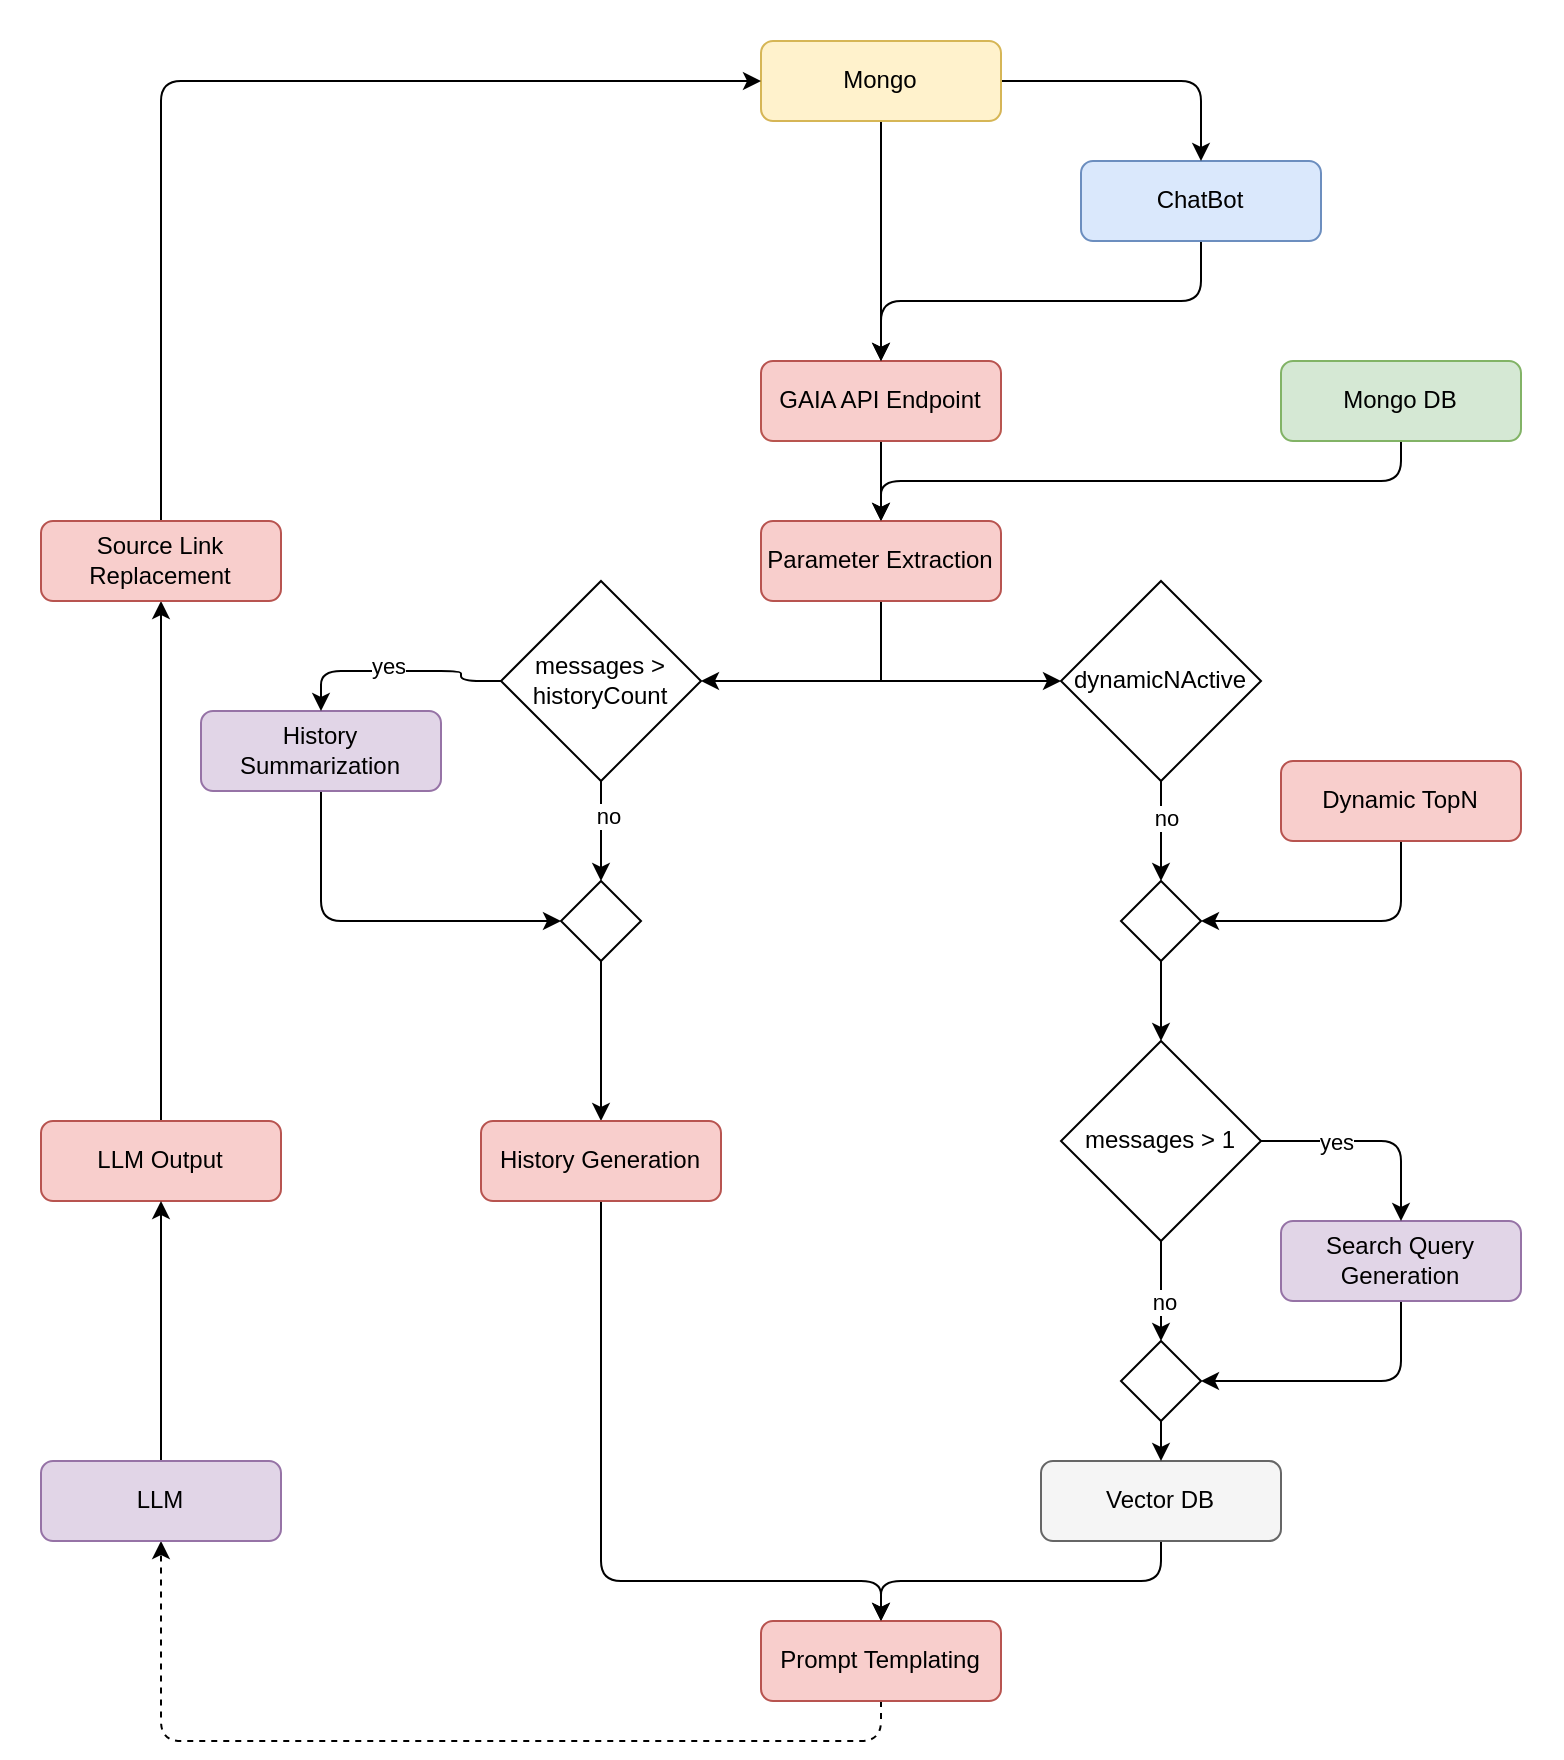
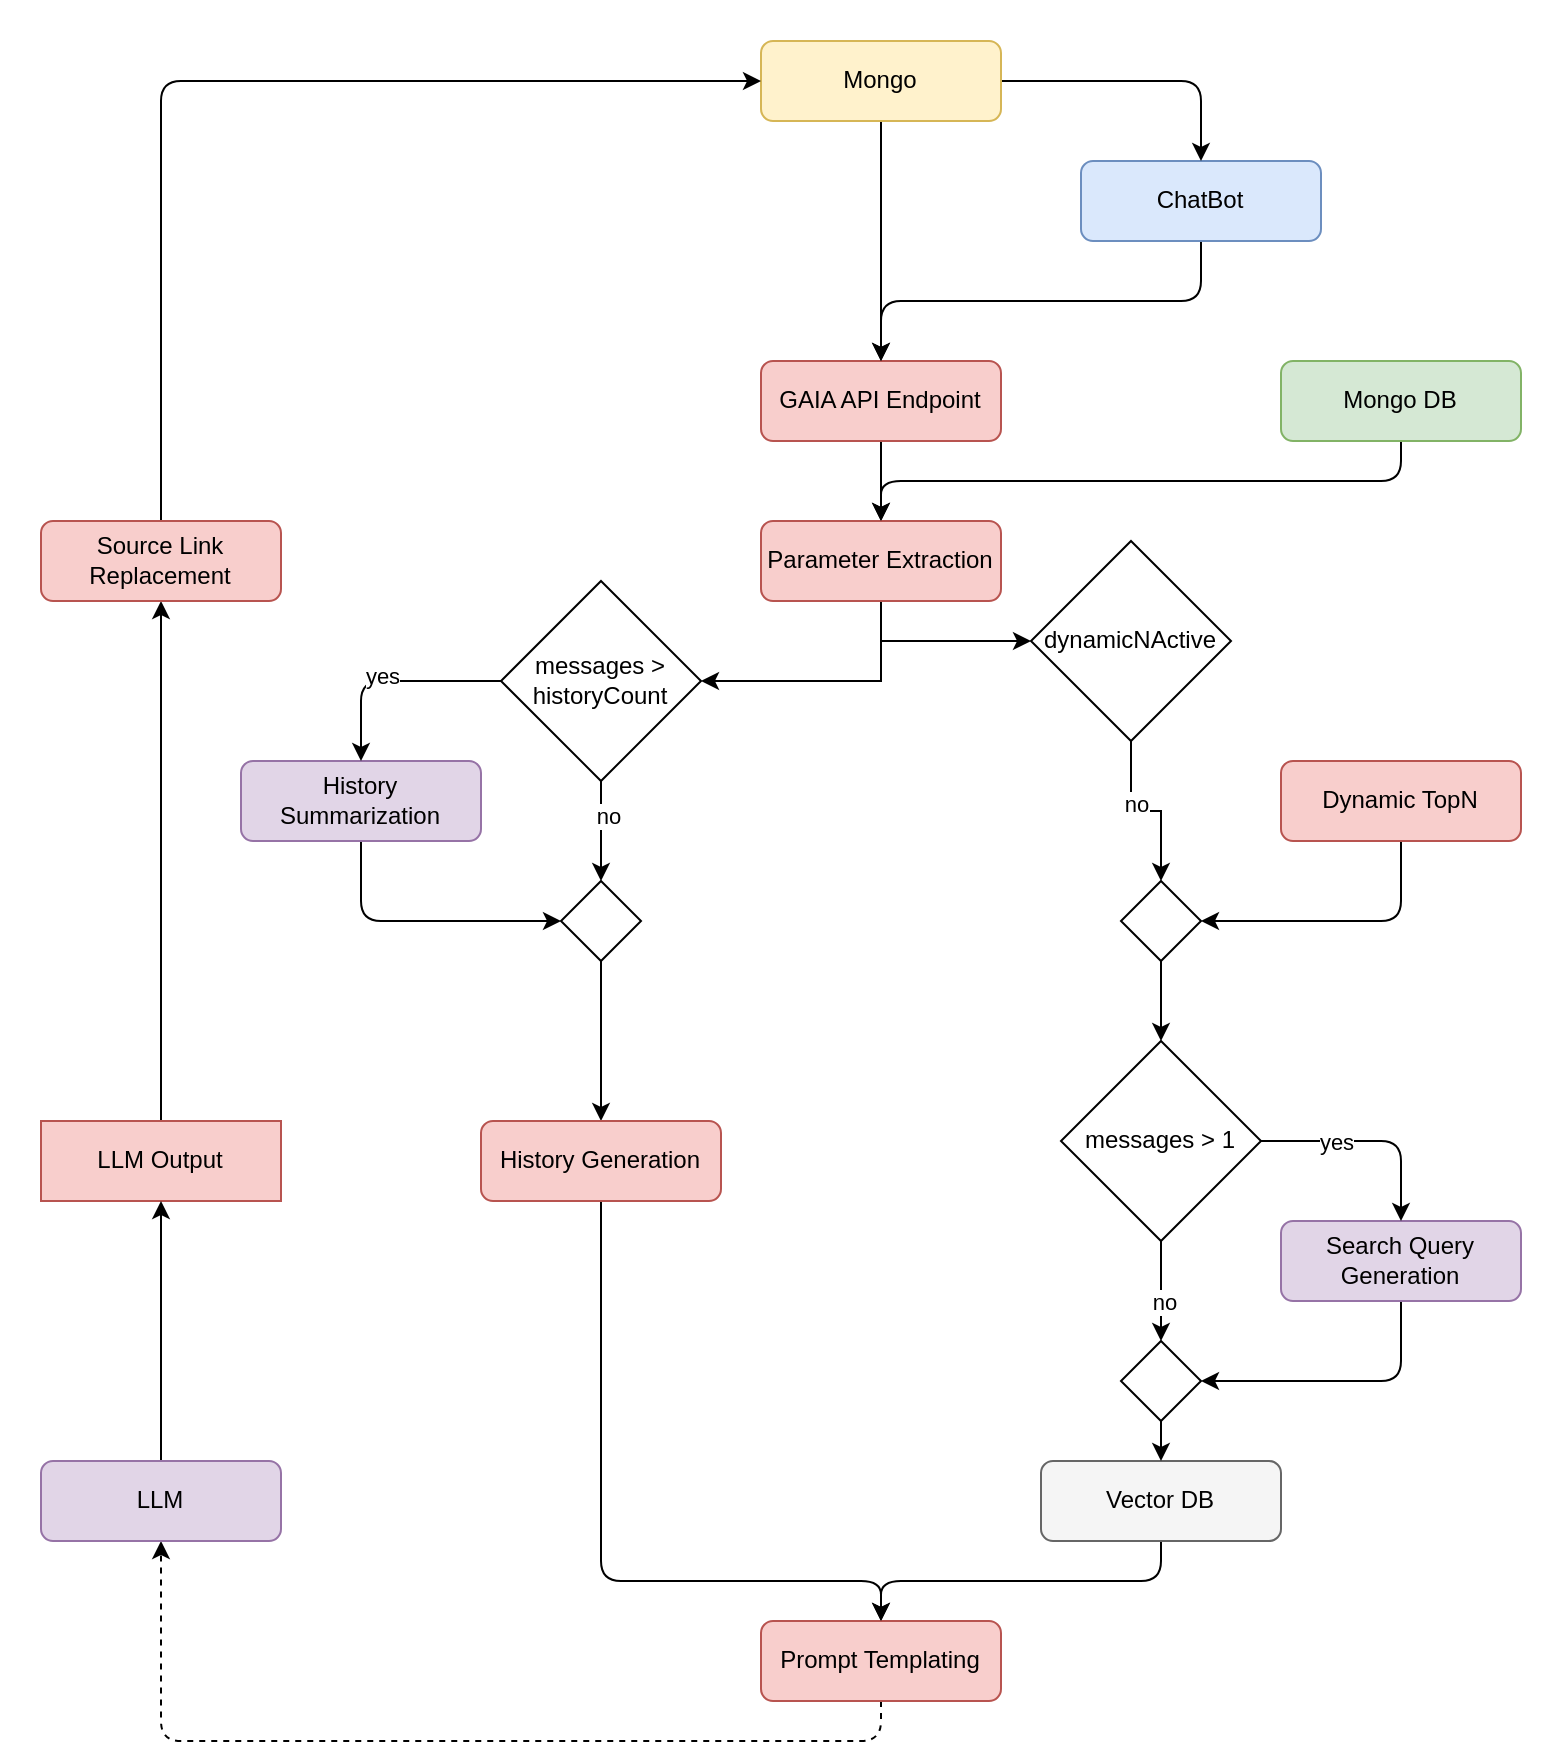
  <mxCell id="0" />
  <mxCell id="1" parent="0" />
  <mxCell id="2" style="edgeStyle=orthogonalEdgeStyle;rounded=0;orthogonalLoop=1;jettySize=auto;html=1;exitX=0.5;exitY=1;exitDx=0;exitDy=0;entryX=0.5;entryY=0;entryDx=0;entryDy=0;fontColor=#000000;" parent="1" source="3" target="15" edge="1"><mxGeometry relative="1" as="geometry" /></mxCell>
  <mxCell id="3" value="GAIA API Endpoint" style="rounded=1;whiteSpace=wrap;html=1;fillColor=#f8cecc;strokeColor=#b85450;fontColor=#000000;" parent="1" vertex="1"><mxGeometry x="380" y="180" width="120" height="40" as="geometry" /></mxCell>
  <mxCell id="4" style="edgeStyle=orthogonalEdgeStyle;rounded=1;orthogonalLoop=1;jettySize=auto;html=1;exitX=0.5;exitY=1;exitDx=0;exitDy=0;curved=0;fontColor=#000000;" parent="1" source="5" target="3" edge="1"><mxGeometry relative="1" as="geometry" /></mxCell>
  <mxCell id="5" value="ChatBot" style="rounded=1;whiteSpace=wrap;html=1;fillColor=#dae8fc;strokeColor=#6c8ebf;fontColor=#000000;" parent="1" vertex="1"><mxGeometry x="540" y="80" width="120" height="40" as="geometry" /></mxCell>
  <mxCell id="6" style="edgeStyle=orthogonalEdgeStyle;rounded=1;orthogonalLoop=1;jettySize=auto;html=1;exitX=1;exitY=0.5;exitDx=0;exitDy=0;entryX=0.5;entryY=0;entryDx=0;entryDy=0;curved=0;fontColor=#000000;" parent="1" source="8" target="5" edge="1"><mxGeometry relative="1" as="geometry" /></mxCell>
  <mxCell id="7" style="edgeStyle=orthogonalEdgeStyle;rounded=0;orthogonalLoop=1;jettySize=auto;html=1;exitX=0.5;exitY=1;exitDx=0;exitDy=0;entryX=0.5;entryY=0;entryDx=0;entryDy=0;fontColor=#000000;" parent="1" source="8" target="3" edge="1"><mxGeometry relative="1" as="geometry" /></mxCell>
  <mxCell id="8" value="Mongo" style="rounded=1;whiteSpace=wrap;html=1;fillColor=#fff2cc;strokeColor=#d6b656;fontColor=#000000;" parent="1" vertex="1"><mxGeometry x="380" y="20" width="120" height="40" as="geometry" /></mxCell>
  <mxCell id="9" style="edgeStyle=orthogonalEdgeStyle;rounded=1;orthogonalLoop=1;jettySize=auto;html=1;exitX=0.5;exitY=1;exitDx=0;exitDy=0;curved=0;fontColor=#000000;" parent="1" source="10" target="12" edge="1"><mxGeometry relative="1" as="geometry" /></mxCell>
  <mxCell id="10" value="Vector DB" style="rounded=1;whiteSpace=wrap;html=1;fillColor=#f5f5f5;fontColor=#000000;strokeColor=#666666;" parent="1" vertex="1"><mxGeometry x="520" y="730" width="120" height="40" as="geometry" /></mxCell>
  <mxCell id="11" style="edgeStyle=orthogonalEdgeStyle;rounded=1;orthogonalLoop=1;jettySize=auto;html=1;exitX=0.5;exitY=1;exitDx=0;exitDy=0;entryX=0.5;entryY=1;entryDx=0;entryDy=0;curved=0;fontColor=#000000;dashed=1;" parent="1" source="12" target="19" edge="1"><mxGeometry relative="1" as="geometry" /></mxCell>
  <mxCell id="12" value="Prompt Templating" style="rounded=1;whiteSpace=wrap;html=1;fillColor=#f8cecc;strokeColor=#b85450;fontColor=#000000;" parent="1" vertex="1"><mxGeometry x="380" y="810" width="120" height="40" as="geometry" /></mxCell>
  <mxCell id="13" value="" style="edgeStyle=orthogonalEdgeStyle;rounded=0;orthogonalLoop=1;jettySize=auto;html=1;exitX=0.5;exitY=1;exitDx=0;exitDy=0;fontColor=#000000;" parent="1" source="15" target="30" edge="1"><mxGeometry relative="1" as="geometry"><mxPoint x="440" y="310" as="sourcePoint" /></mxGeometry></mxCell>
  <mxCell id="14" style="edgeStyle=orthogonalEdgeStyle;rounded=0;orthogonalLoop=1;jettySize=auto;html=1;exitX=0.5;exitY=1;exitDx=0;exitDy=0;entryX=1;entryY=0.5;entryDx=0;entryDy=0;fontColor=#000000;" parent="1" source="15" target="45" edge="1"><mxGeometry relative="1" as="geometry"><mxPoint x="440" y="310" as="sourcePoint" /></mxGeometry></mxCell>
  <mxCell id="15" value="Parameter Extraction" style="rounded=1;whiteSpace=wrap;html=1;fillColor=#f8cecc;strokeColor=#b85450;fontColor=#000000;" parent="1" vertex="1"><mxGeometry x="380" y="260" width="120" height="40" as="geometry" /></mxCell>
  <mxCell id="16" style="edgeStyle=orthogonalEdgeStyle;rounded=0;orthogonalLoop=1;jettySize=auto;html=1;exitX=0.5;exitY=0;exitDx=0;exitDy=0;entryX=0.5;entryY=1;entryDx=0;entryDy=0;fontColor=#000000;" parent="1" source="17" target="23" edge="1"><mxGeometry relative="1" as="geometry" /></mxCell>
- <mxCell id="17" value="LLM Output" style="rounded=1;whiteSpace=wrap;html=1;fillColor=#f8cecc;strokeColor=#b85450;fontColor=#000000;" parent="1" vertex="1"><mxGeometry x="20" y="560" width="120" height="40" as="geometry" /></mxCell>
+ <mxCell id="17" value="LLM Output" style="whiteSpace=wrap;html=1;fillColor=#f8cecc;strokeColor=#b85450;fontColor=#000000;rounded=0;" parent="1" vertex="1"><mxGeometry x="20" y="560" width="120" height="40" as="geometry" /></mxCell>
  <mxCell id="18" style="edgeStyle=orthogonalEdgeStyle;rounded=0;orthogonalLoop=1;jettySize=auto;html=1;exitX=0.5;exitY=0;exitDx=0;exitDy=0;entryX=0.5;entryY=1;entryDx=0;entryDy=0;fontColor=#000000;" parent="1" source="19" target="17" edge="1"><mxGeometry relative="1" as="geometry" /></mxCell>
  <mxCell id="19" value="LLM" style="rounded=1;whiteSpace=wrap;html=1;fillColor=#e1d5e7;strokeColor=#9673a6;fontColor=#000000;" parent="1" vertex="1"><mxGeometry x="20" y="730" width="120" height="40" as="geometry" /></mxCell>
  <mxCell id="20" style="edgeStyle=orthogonalEdgeStyle;rounded=1;orthogonalLoop=1;jettySize=auto;html=1;exitX=0.5;exitY=1;exitDx=0;exitDy=0;entryX=1;entryY=0.5;entryDx=0;entryDy=0;curved=0;fontColor=#000000;" parent="1" source="21" target="33" edge="1"><mxGeometry relative="1" as="geometry" /></mxCell>
  <mxCell id="21" value="Dynamic TopN" style="rounded=1;whiteSpace=wrap;html=1;fillColor=#f8cecc;strokeColor=#b85450;fontColor=#000000;" parent="1" vertex="1"><mxGeometry x="640" y="380" width="120" height="40" as="geometry" /></mxCell>
  <mxCell id="22" style="edgeStyle=orthogonalEdgeStyle;rounded=1;orthogonalLoop=1;jettySize=auto;html=1;exitX=0.5;exitY=0;exitDx=0;exitDy=0;entryX=0;entryY=0.5;entryDx=0;entryDy=0;curved=0;fontColor=#000000;" parent="1" source="23" target="8" edge="1"><mxGeometry relative="1" as="geometry" /></mxCell>
  <mxCell id="23" value="Source Link Replacement" style="rounded=1;whiteSpace=wrap;html=1;fillColor=#f8cecc;strokeColor=#b85450;fontColor=#000000;" parent="1" vertex="1"><mxGeometry x="20" y="260" width="120" height="40" as="geometry" /></mxCell>
  <mxCell id="24" style="edgeStyle=orthogonalEdgeStyle;rounded=1;orthogonalLoop=1;jettySize=auto;html=1;exitX=0.5;exitY=1;exitDx=0;exitDy=0;entryX=0;entryY=0.5;entryDx=0;entryDy=0;curved=0;fontColor=#000000;" parent="1" source="25" target="47" edge="1"><mxGeometry relative="1" as="geometry" /></mxCell>
- <mxCell id="25" value="History Summarization" style="rounded=1;whiteSpace=wrap;html=1;fillColor=#e1d5e7;strokeColor=#9673a6;fontColor=#000000;" parent="1" vertex="1"><mxGeometry x="100" y="355" width="120" height="40" as="geometry" /></mxCell>
+ <mxCell id="25" value="History Summarization" style="rounded=1;whiteSpace=wrap;html=1;fillColor=#e1d5e7;strokeColor=#9673a6;fontColor=#000000;" parent="1" vertex="1"><mxGeometry x="120" y="380" width="120" height="40" as="geometry" /></mxCell>
  <mxCell id="26" style="edgeStyle=orthogonalEdgeStyle;rounded=1;orthogonalLoop=1;jettySize=auto;html=1;entryX=1;entryY=0.5;entryDx=0;entryDy=0;exitX=0.5;exitY=1;exitDx=0;exitDy=0;curved=0;fontColor=#000000;" parent="1" source="27" target="40" edge="1"><mxGeometry relative="1" as="geometry"><mxPoint x="710" y="660" as="sourcePoint" /></mxGeometry></mxCell>
  <mxCell id="27" value="Search Query Generation" style="rounded=1;whiteSpace=wrap;html=1;fillColor=#e1d5e7;strokeColor=#9673a6;fontColor=#000000;" parent="1" vertex="1"><mxGeometry x="640" y="610" width="120" height="40" as="geometry" /></mxCell>
  <mxCell id="28" style="edgeStyle=orthogonalEdgeStyle;rounded=0;orthogonalLoop=1;jettySize=auto;html=1;exitX=0.5;exitY=1;exitDx=0;exitDy=0;entryX=0.5;entryY=0;entryDx=0;entryDy=0;fontColor=#000000;" parent="1" source="30" target="33" edge="1"><mxGeometry relative="1" as="geometry" /></mxCell>
  <mxCell id="29" value="no" style="edgeLabel;html=1;align=center;verticalAlign=middle;resizable=0;points=[];fontColor=#000000;" parent="28" vertex="1" connectable="0"><mxGeometry x="-0.281" y="2" relative="1" as="geometry"><mxPoint as="offset" /></mxGeometry></mxCell>
- <mxCell id="30" value="dynamicNActive" style="rhombus;whiteSpace=wrap;html=1;fontColor=#000000;" parent="1" vertex="1"><mxGeometry x="530" y="290" width="100" height="100" as="geometry" /></mxCell>
+ <mxCell id="30" value="dynamicNActive" style="rhombus;whiteSpace=wrap;html=1;fontColor=#000000;" parent="1" vertex="1"><mxGeometry x="515" y="270" width="100" height="100" as="geometry" /></mxCell>
  <mxCell id="31" style="edgeStyle=orthogonalEdgeStyle;rounded=0;orthogonalLoop=1;jettySize=auto;html=1;exitX=0.5;exitY=1;exitDx=0;exitDy=0;entryX=0.5;entryY=0;entryDx=0;entryDy=0;fontColor=#000000;" parent="1" target="38" edge="1"><mxGeometry relative="1" as="geometry"><mxPoint x="580" y="550" as="sourcePoint" /></mxGeometry></mxCell>
  <mxCell id="32" style="edgeStyle=orthogonalEdgeStyle;rounded=0;orthogonalLoop=1;jettySize=auto;html=1;exitX=0.5;exitY=1;exitDx=0;exitDy=0;entryX=0.5;entryY=0;entryDx=0;entryDy=0;fontColor=#000000;" parent="1" source="33" target="52" edge="1"><mxGeometry relative="1" as="geometry" /></mxCell>
  <mxCell id="33" value="" style="rhombus;whiteSpace=wrap;html=1;fontColor=#000000;" parent="1" vertex="1"><mxGeometry x="560" y="440" width="40" height="40" as="geometry" /></mxCell>
  <mxCell id="34" style="edgeStyle=orthogonalEdgeStyle;rounded=1;orthogonalLoop=1;jettySize=auto;html=1;exitX=1;exitY=0.5;exitDx=0;exitDy=0;entryX=0.5;entryY=0;entryDx=0;entryDy=0;curved=0;fontColor=#000000;" parent="1" source="38" target="27" edge="1"><mxGeometry relative="1" as="geometry" /></mxCell>
  <mxCell id="35" value="yes" style="edgeLabel;html=1;align=center;verticalAlign=middle;resizable=0;points=[];fontColor=#000000;" parent="34" vertex="1" connectable="0"><mxGeometry x="-0.042" relative="1" as="geometry"><mxPoint as="offset" /></mxGeometry></mxCell>
  <mxCell id="36" style="edgeStyle=orthogonalEdgeStyle;rounded=0;orthogonalLoop=1;jettySize=auto;html=1;exitX=0.5;exitY=1;exitDx=0;exitDy=0;fontColor=#000000;" parent="1" source="38" target="40" edge="1"><mxGeometry relative="1" as="geometry" /></mxCell>
  <mxCell id="37" value="no" style="edgeLabel;html=1;align=center;verticalAlign=middle;resizable=0;points=[];fontColor=#000000;" parent="36" vertex="1" connectable="0"><mxGeometry x="0.495" y="1" relative="1" as="geometry"><mxPoint as="offset" /></mxGeometry></mxCell>
  <mxCell id="38" value="" style="rhombus;whiteSpace=wrap;html=1;fontColor=#000000;" parent="1" vertex="1"><mxGeometry x="560" y="550" width="40" height="40" as="geometry" /></mxCell>
  <mxCell id="39" style="edgeStyle=orthogonalEdgeStyle;rounded=0;orthogonalLoop=1;jettySize=auto;html=1;exitX=0.5;exitY=1;exitDx=0;exitDy=0;entryX=0.5;entryY=0;entryDx=0;entryDy=0;fontColor=#000000;" parent="1" source="40" target="10" edge="1"><mxGeometry relative="1" as="geometry" /></mxCell>
  <mxCell id="40" value="" style="rhombus;whiteSpace=wrap;html=1;fontColor=#000000;" parent="1" vertex="1"><mxGeometry x="560" y="670" width="40" height="40" as="geometry" /></mxCell>
  <mxCell id="41" style="edgeStyle=orthogonalEdgeStyle;rounded=1;orthogonalLoop=1;jettySize=auto;html=1;exitX=0;exitY=0.5;exitDx=0;exitDy=0;entryX=0.5;entryY=0;entryDx=0;entryDy=0;curved=0;fontColor=#000000;" parent="1" source="45" target="25" edge="1"><mxGeometry relative="1" as="geometry" /></mxCell>
  <mxCell id="42" value="yes" style="edgeLabel;html=1;align=center;verticalAlign=middle;resizable=0;points=[];fontColor=#000000;" parent="41" vertex="1" connectable="0"><mxGeometry x="-0.269" y="-3" relative="1" as="geometry"><mxPoint x="-20" as="offset" /></mxGeometry></mxCell>
  <mxCell id="43" style="edgeStyle=orthogonalEdgeStyle;rounded=0;orthogonalLoop=1;jettySize=auto;html=1;exitX=0.5;exitY=1;exitDx=0;exitDy=0;entryX=0.5;entryY=0;entryDx=0;entryDy=0;fontColor=#000000;" parent="1" source="45" target="47" edge="1"><mxGeometry relative="1" as="geometry" /></mxCell>
  <mxCell id="44" value="no" style="edgeLabel;html=1;align=center;verticalAlign=middle;resizable=0;points=[];fontColor=#000000;" parent="43" vertex="1" connectable="0"><mxGeometry x="-0.317" y="3" relative="1" as="geometry"><mxPoint as="offset" /></mxGeometry></mxCell>
  <mxCell id="45" value="messages &amp;gt; historyCount" style="rhombus;whiteSpace=wrap;html=1;fontColor=#000000;" parent="1" vertex="1"><mxGeometry x="250" y="290" width="100" height="100" as="geometry" /></mxCell>
  <mxCell id="46" style="edgeStyle=orthogonalEdgeStyle;rounded=0;orthogonalLoop=1;jettySize=auto;html=1;exitX=0.5;exitY=1;exitDx=0;exitDy=0;entryX=0.5;entryY=0;entryDx=0;entryDy=0;fontColor=#000000;" parent="1" source="47" target="49" edge="1"><mxGeometry relative="1" as="geometry" /></mxCell>
  <mxCell id="47" value="" style="rhombus;whiteSpace=wrap;html=1;fontColor=#000000;" parent="1" vertex="1"><mxGeometry x="280" y="440" width="40" height="40" as="geometry" /></mxCell>
  <mxCell id="48" style="edgeStyle=orthogonalEdgeStyle;rounded=1;orthogonalLoop=1;jettySize=auto;html=1;exitX=0.5;exitY=1;exitDx=0;exitDy=0;entryX=0.5;entryY=0;entryDx=0;entryDy=0;curved=0;fontColor=#000000;" parent="1" source="49" target="12" edge="1"><mxGeometry relative="1" as="geometry"><Array as="points"><mxPoint x="300" y="790" /><mxPoint x="440" y="790" /></Array></mxGeometry></mxCell>
  <mxCell id="49" value="History Generation" style="rounded=1;whiteSpace=wrap;html=1;fillColor=#f8cecc;strokeColor=#b85450;fontColor=#000000;" parent="1" vertex="1"><mxGeometry x="240" y="560" width="120" height="40" as="geometry" /></mxCell>
  <mxCell id="50" style="edgeStyle=orthogonalEdgeStyle;rounded=1;orthogonalLoop=1;jettySize=auto;html=1;exitX=0.5;exitY=1;exitDx=0;exitDy=0;entryX=0.5;entryY=0;entryDx=0;entryDy=0;curved=0;fontColor=#000000;" parent="1" source="51" target="15" edge="1"><mxGeometry relative="1" as="geometry" /></mxCell>
  <mxCell id="51" value="Mongo DB" style="rounded=1;whiteSpace=wrap;html=1;fillColor=#d5e8d4;strokeColor=#82b366;fontColor=#000000;" parent="1" vertex="1"><mxGeometry x="640" y="180" width="120" height="40" as="geometry" /></mxCell>
  <mxCell id="52" value="messages &amp;gt; 1" style="rhombus;whiteSpace=wrap;html=1;fontColor=#000000;" parent="1" vertex="1"><mxGeometry x="530" y="520" width="100" height="100" as="geometry" /></mxCell>
